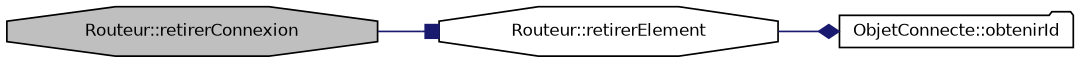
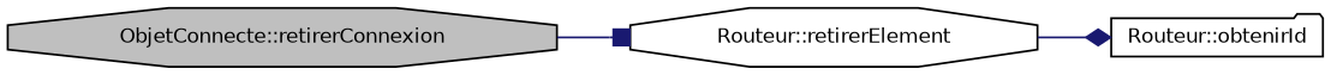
  digraph {
    rankdir=LR
    node [color=black fontname=Helvetica fontsize=10 shape=octagon]
    edge [color=midnightblue fontname=Helvetica fontsize=10 labelfontname=Helvetica labelfontsize=10 style=solid]
-   n1 [fillcolor=grey75 fontcolor=black height=0.2 label="Routeur::retirerConnexion" style=filled width=0.4]
+   n1 [fillcolor=grey75 fontcolor=black height=0.2 label="ObjetConnecte::retirerConnexion" style=filled width=0.4]
    n2 [height=0.2 label="Routeur::retirerElement" width=0.4]
-   n3 [height=0.2 label="ObjetConnecte::obtenirId" shape=folder width=0.4]
+   n3 [height=0.2 label="Routeur::obtenirId" shape=folder width=0.4]
    n1 -> n2 [arrowhead=box]
    n2 -> n3 [arrowhead=diamond]
  }
